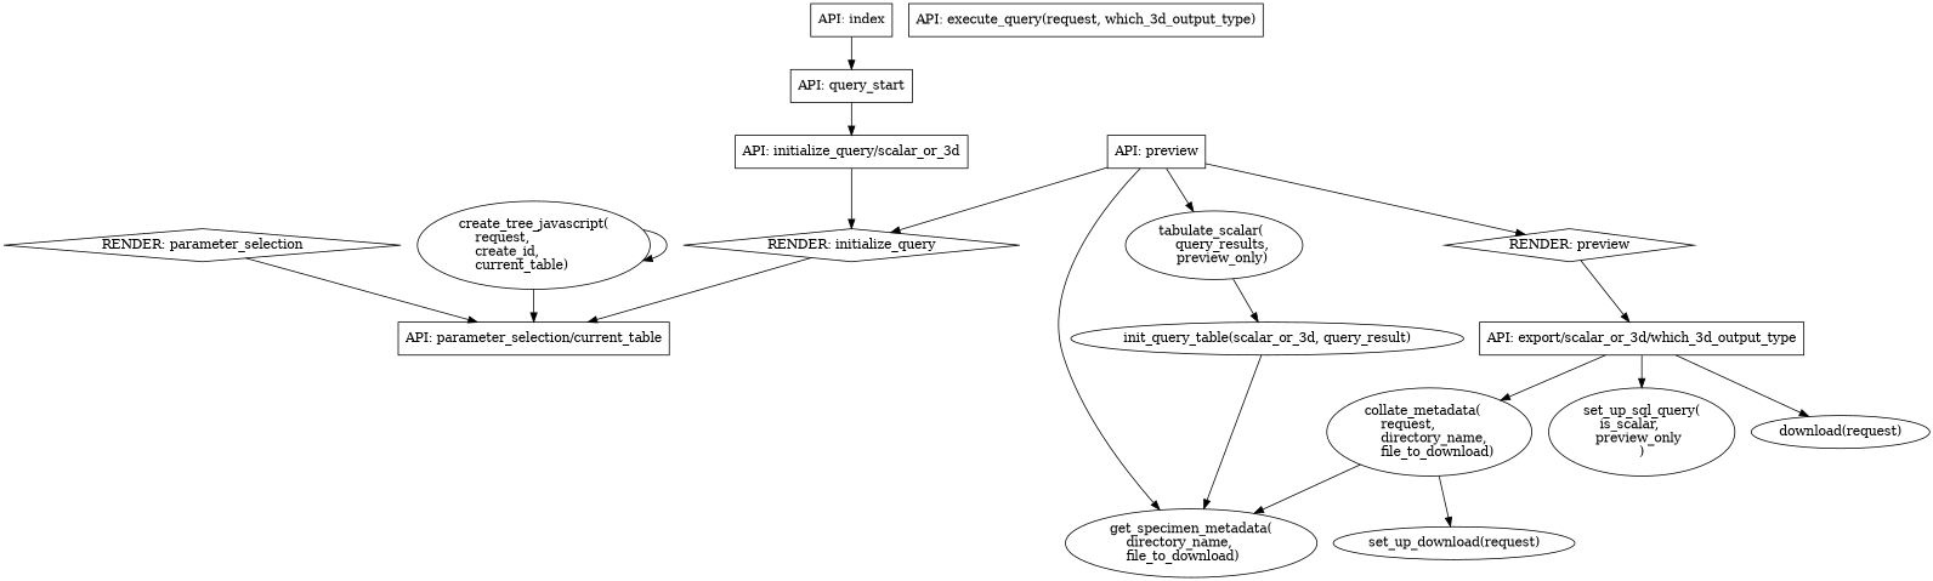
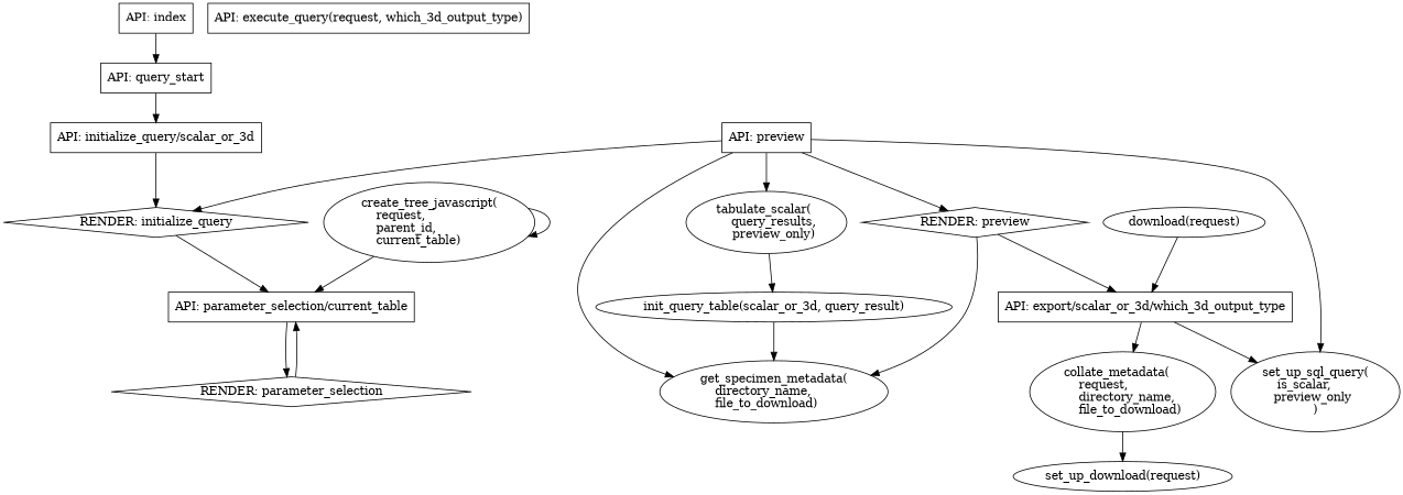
  digraph {
    n1 [label="API: query_start" shape=rectangle]
    n2 [label="API: initialize_query/scalar_or_3d" shape=rectangle]
    n3 [label="RENDER: initialize_query" shape=diamond]
    n4 [label="collate_metadata(\l    request,\l    directory_name,\l    file_to_download)\l" nojustify=true]
    n5 [label="get_specimen_metadata(\l    directory_name,\l    file_to_download)\l" nojustify=true]
    "set_up_download(request)"
    n7 [label="tabulate_scalar(\l    query_results,\l    preview_only)" nojustify=true]
    "init_query_table(scalar_or_3d, query_result)"
    n9 [label="set_up_sql_query(\l    is_scalar,\l   preview_only\l)" nojustify=true]
    n10 [label="API: preview" nojustify=true shape=rectangle]
    n11 [label="RENDER: preview" shape=diamond]
    n12 [label="API: export/scalar_or_3d/which_3d_output_type" shape=rectangle]
    n13 [label="API: parameter_selection/current_table" nojustify=true shape=rectangle]
    n14 [label="RENDER: parameter_selection" shape=diamond]
-   n15 [label="create_tree_javascript(\n    request,\l    create_id,\l    current_table)\l" nojustify=true]
+   n15 [label="create_tree_javascript(\n    request,\l    parent_id,\l    current_table)\l" nojustify=true]
    n16 [label="API: index" shape=rectangle]
    "download(request)"
    n18 [label="API: execute_query(request, which_3d_output_type)" shape=rectangle]
    n1 -> n2
    n2 -> n3
    n3 -> n13
-   n4 -> n5
+   n11 -> n5
    n4 -> "set_up_download(request)"
    n7 -> "init_query_table(scalar_or_3d, query_result)"
    "init_query_table(scalar_or_3d, query_result)" -> n5
    n10 -> n3
    n10 -> n5
    n10 -> n7
+   n10 -> n9
    n10 -> n11
    n11 -> n12
    n12 -> n4
    n12 -> n9
-   n12 -> "download(request)"
+   "download(request)" -> n12
+   n13 -> n14
    n14 -> n13
    n15 -> n13
    n15 -> n15
    n16 -> n1
  }
